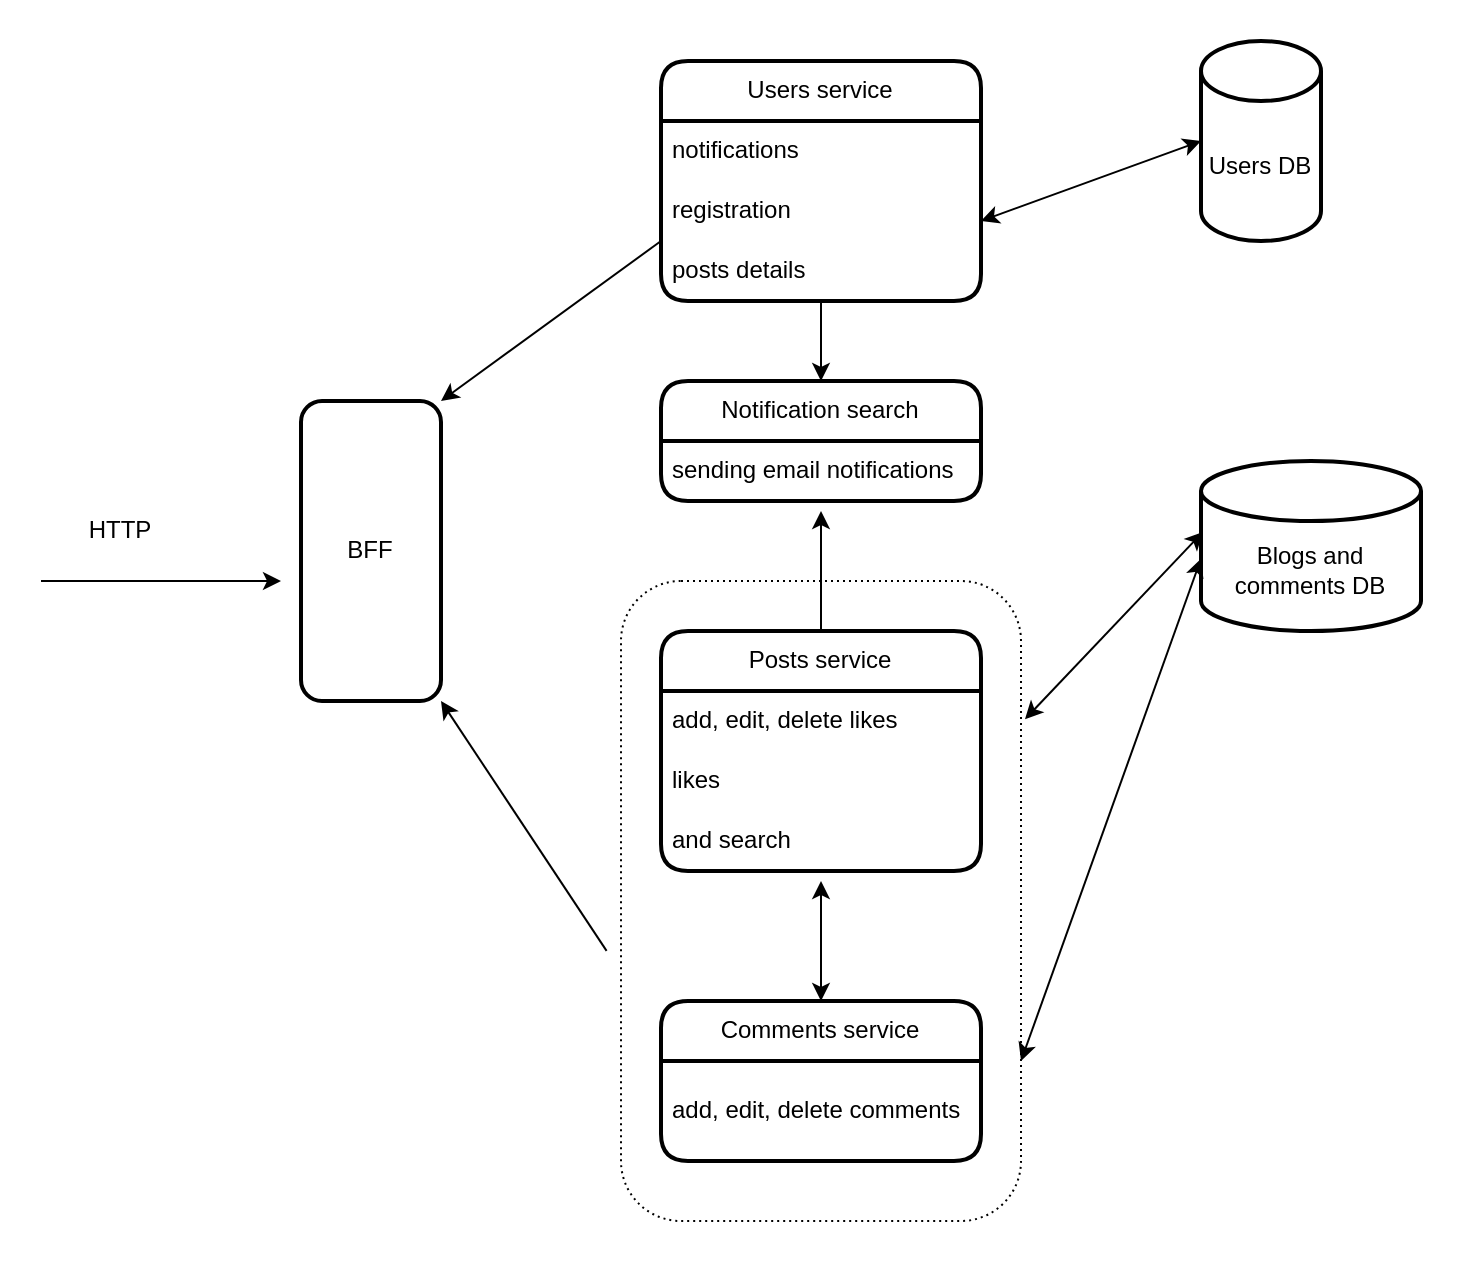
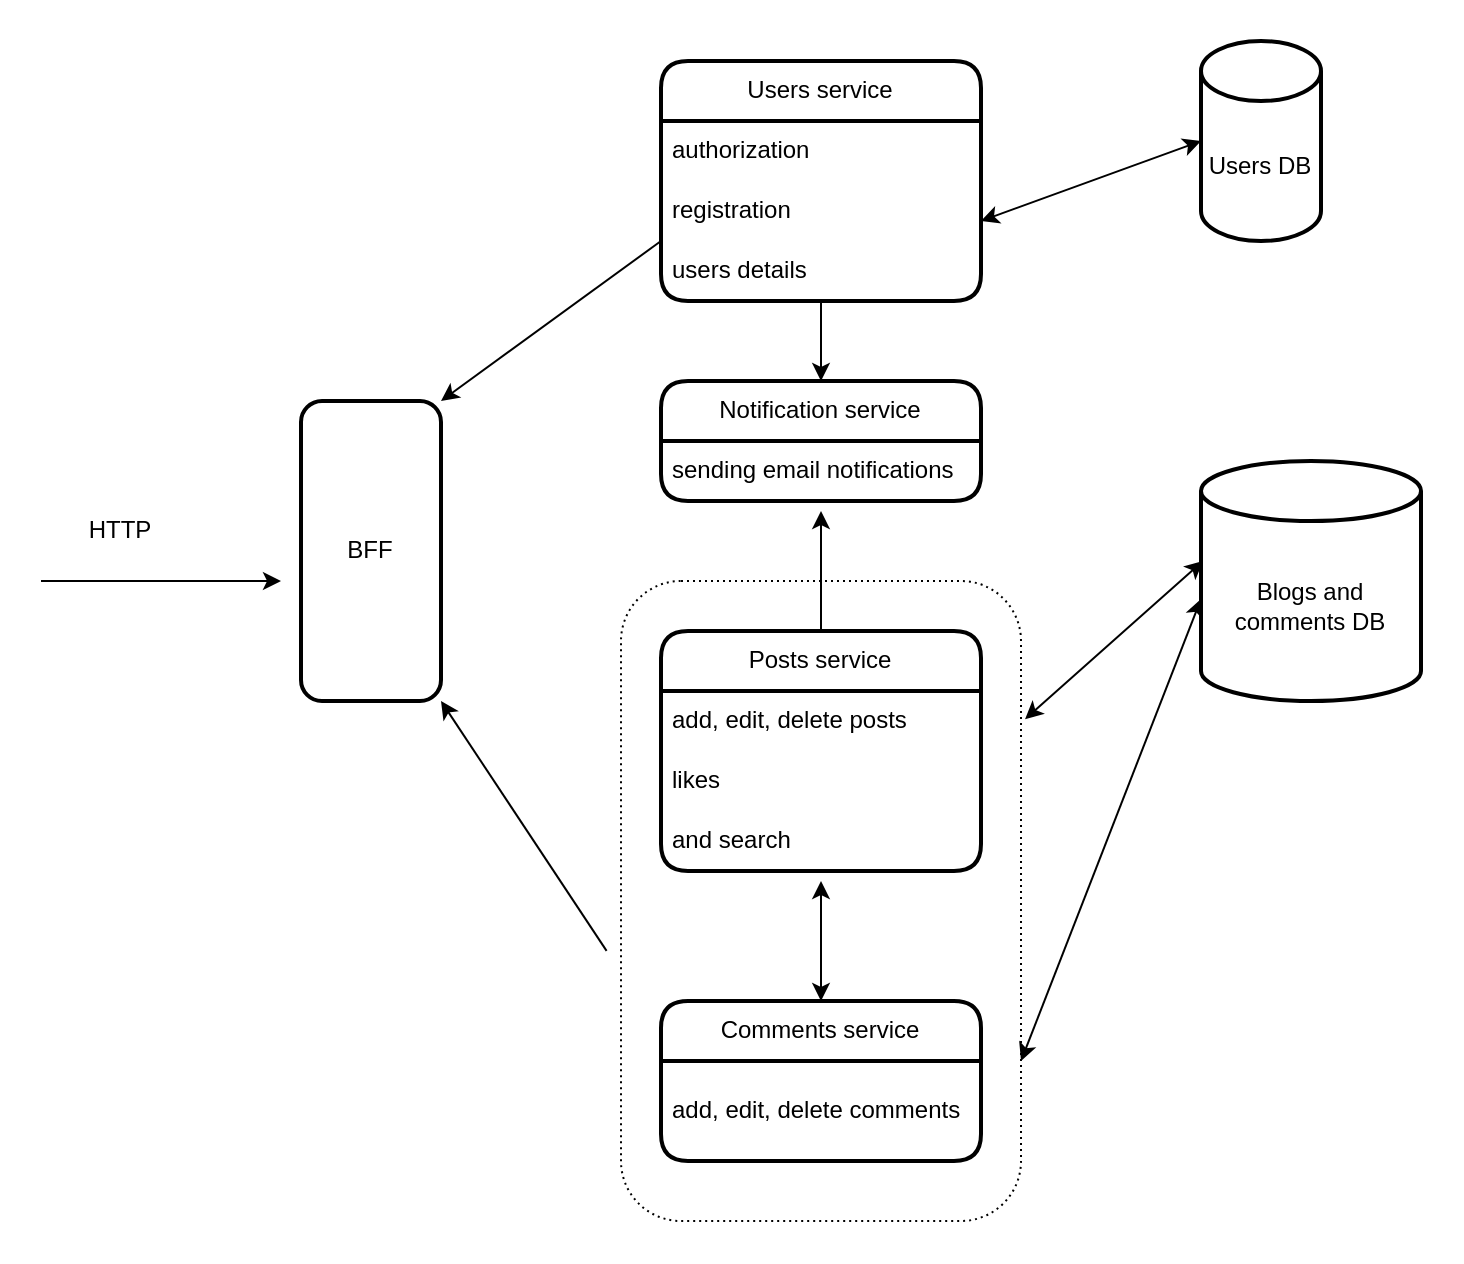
  <mxCell id="0" />
  <mxCell id="1" parent="0" />
  <mxCell id="2" value="Users DB" style="shape=cylinder3;whiteSpace=wrap;html=1;boundedLbl=1;backgroundOutline=1;size=15;strokeWidth=2;fillColor=none;" vertex="1" parent="1"><mxGeometry x="600" y="20" width="60" height="100" as="geometry" /></mxCell>
- <mxCell id="3" value="Blogs and comments DB" style="shape=cylinder3;whiteSpace=wrap;html=1;boundedLbl=1;backgroundOutline=1;size=15;strokeWidth=2;fillColor=none;" vertex="1" parent="1"><mxGeometry x="600" y="230" width="110" height="85" as="geometry" /></mxCell>
+ <mxCell id="3" value="Blogs and comments DB" style="shape=cylinder3;whiteSpace=wrap;html=1;boundedLbl=1;backgroundOutline=1;size=15;strokeWidth=2;fillColor=none;" vertex="1" parent="1"><mxGeometry x="600" y="230" width="110" height="120" as="geometry" /></mxCell>
  <mxCell id="4" value="" style="endArrow=classic;startArrow=classic;html=1;rounded=0;entryX=0;entryY=0.5;entryDx=0;entryDy=0;entryPerimeter=0;" edge="1" parent="1" target="2"><mxGeometry width="50" height="50" relative="1" as="geometry"><mxPoint x="490" y="110" as="sourcePoint" /><mxPoint x="510" y="150" as="targetPoint" /></mxGeometry></mxCell>
  <mxCell id="5" value="" style="endArrow=classic;startArrow=classic;html=1;rounded=0;exitX=1.01;exitY=0.216;exitDx=0;exitDy=0;entryX=0.009;entryY=0.417;entryDx=0;entryDy=0;entryPerimeter=0;exitPerimeter=0;" edge="1" parent="1" source="27" target="3"><mxGeometry width="50" height="50" relative="1" as="geometry"><mxPoint x="460" y="330" as="sourcePoint" /><mxPoint x="590" y="280" as="targetPoint" /></mxGeometry></mxCell>
  <mxCell id="6" value="" style="endArrow=classic;startArrow=classic;html=1;rounded=0;exitX=1;exitY=0.75;exitDx=0;exitDy=0;entryX=0;entryY=0.575;entryDx=0;entryDy=0;entryPerimeter=0;" edge="1" parent="1" source="27" target="3"><mxGeometry width="50" height="50" relative="1" as="geometry"><mxPoint x="460" y="450" as="sourcePoint" /><mxPoint x="590" y="300" as="targetPoint" /></mxGeometry></mxCell>
  <mxCell id="7" value="" style="endArrow=classic;startArrow=classic;html=1;rounded=0;entryX=0.5;entryY=1;entryDx=0;entryDy=0;" edge="1" parent="1"><mxGeometry width="50" height="50" relative="1" as="geometry"><mxPoint x="410" y="500" as="sourcePoint" /><mxPoint x="410" y="440" as="targetPoint" /></mxGeometry></mxCell>
  <mxCell id="8" value="" style="endArrow=classic;html=1;rounded=0;exitX=0.5;exitY=1;exitDx=0;exitDy=0;" edge="1" parent="1"><mxGeometry width="50" height="50" relative="1" as="geometry"><mxPoint x="410" y="150" as="sourcePoint" /><mxPoint x="410" y="190" as="targetPoint" /></mxGeometry></mxCell>
  <mxCell id="9" value="" style="endArrow=classic;html=1;rounded=0;exitX=0.5;exitY=0;exitDx=0;exitDy=0;entryX=0.5;entryY=1;entryDx=0;entryDy=0;" edge="1" parent="1"><mxGeometry width="50" height="50" relative="1" as="geometry"><mxPoint x="410" y="315" as="sourcePoint" /><mxPoint x="410" y="255" as="targetPoint" /></mxGeometry></mxCell>
  <mxCell id="10" value="BFF" style="rounded=1;whiteSpace=wrap;html=1;strokeWidth=2;fillColor=none;" vertex="1" parent="1"><mxGeometry x="150" y="200" width="70" height="150" as="geometry" /></mxCell>
  <mxCell id="11" value="" style="endArrow=classic;html=1;rounded=0;entryX=1;entryY=0;entryDx=0;entryDy=0;" edge="1" parent="1" target="10"><mxGeometry width="50" height="50" relative="1" as="geometry"><mxPoint x="330" y="120" as="sourcePoint" /><mxPoint x="270" y="90" as="targetPoint" /></mxGeometry></mxCell>
  <mxCell id="12" value="" style="endArrow=classic;html=1;rounded=0;entryX=1;entryY=1;entryDx=0;entryDy=0;exitX=-0.036;exitY=0.578;exitDx=0;exitDy=0;exitPerimeter=0;" edge="1" parent="1" source="27" target="10"><mxGeometry width="50" height="50" relative="1" as="geometry"><mxPoint x="340" y="130" as="sourcePoint" /><mxPoint x="230" y="210" as="targetPoint" /></mxGeometry></mxCell>
  <mxCell id="13" value="" style="endArrow=classic;html=1;rounded=0;" edge="1" parent="1"><mxGeometry width="50" height="50" relative="1" as="geometry"><mxPoint x="20" y="290" as="sourcePoint" /><mxPoint x="140" y="290" as="targetPoint" /></mxGeometry></mxCell>
  <mxCell id="14" value="HTTP" style="text;html=1;strokeColor=none;fillColor=none;align=center;verticalAlign=middle;whiteSpace=wrap;rounded=0;strokeWidth=2;" vertex="1" parent="1"><mxGeometry x="30" y="250" width="60" height="30" as="geometry" /></mxCell>
  <mxCell id="15" value="Comments service" style="swimlane;fontStyle=0;childLayout=stackLayout;horizontal=1;startSize=30;horizontalStack=0;resizeParent=1;resizeParentMax=0;resizeLast=0;collapsible=1;marginBottom=0;whiteSpace=wrap;html=1;strokeWidth=2;fillColor=none;rounded=1;swimlaneLine=1;" vertex="1" parent="1"><mxGeometry x="330" y="500" width="160" height="80" as="geometry"><mxRectangle x="670" y="410" width="140" height="30" as="alternateBounds" /></mxGeometry></mxCell>
  <mxCell id="16" value="add, edit, delete comments" style="text;strokeColor=none;fillColor=none;align=left;verticalAlign=middle;spacingLeft=4;spacingRight=4;overflow=hidden;points=[[0,0.5],[1,0.5]];portConstraint=eastwest;rotatable=0;whiteSpace=wrap;html=1;strokeWidth=2;rounded=1;" vertex="1" parent="15"><mxGeometry y="30" width="160" height="50" as="geometry" /></mxCell>
  <mxCell id="17" value="Posts service" style="swimlane;fontStyle=0;childLayout=stackLayout;horizontal=1;startSize=30;horizontalStack=0;resizeParent=1;resizeParentMax=0;resizeLast=0;collapsible=1;marginBottom=0;whiteSpace=wrap;html=1;rounded=1;strokeWidth=2;fillColor=none;" vertex="1" parent="1"><mxGeometry x="330" y="315" width="160" height="120" as="geometry" /></mxCell>
- <mxCell id="18" value="add, edit, delete likes" style="text;strokeColor=none;fillColor=none;align=left;verticalAlign=middle;spacingLeft=4;spacingRight=4;overflow=hidden;points=[[0,0.5],[1,0.5]];portConstraint=eastwest;rotatable=0;whiteSpace=wrap;html=1;rounded=1;strokeWidth=2;" vertex="1" parent="17"><mxGeometry y="30" width="160" height="30" as="geometry" /></mxCell>
+ <mxCell id="18" value="add, edit, delete posts" style="text;strokeColor=none;fillColor=none;align=left;verticalAlign=middle;spacingLeft=4;spacingRight=4;overflow=hidden;points=[[0,0.5],[1,0.5]];portConstraint=eastwest;rotatable=0;whiteSpace=wrap;html=1;rounded=1;strokeWidth=2;" vertex="1" parent="17"><mxGeometry y="30" width="160" height="30" as="geometry" /></mxCell>
  <mxCell id="19" value="likes" style="text;strokeColor=none;fillColor=none;align=left;verticalAlign=middle;spacingLeft=4;spacingRight=4;overflow=hidden;points=[[0,0.5],[1,0.5]];portConstraint=eastwest;rotatable=0;whiteSpace=wrap;html=1;rounded=1;strokeWidth=2;" vertex="1" parent="17"><mxGeometry y="60" width="160" height="30" as="geometry" /></mxCell>
  <mxCell id="20" value="and search" style="text;strokeColor=none;fillColor=none;align=left;verticalAlign=middle;spacingLeft=4;spacingRight=4;overflow=hidden;points=[[0,0.5],[1,0.5]];portConstraint=eastwest;rotatable=0;whiteSpace=wrap;html=1;rounded=1;strokeWidth=2;" vertex="1" parent="17"><mxGeometry y="90" width="160" height="30" as="geometry" /></mxCell>
- <mxCell id="21" value="Notification search" style="swimlane;fontStyle=0;childLayout=stackLayout;horizontal=1;startSize=30;horizontalStack=0;resizeParent=1;resizeParentMax=0;resizeLast=0;collapsible=1;marginBottom=0;whiteSpace=wrap;html=1;rounded=1;strokeWidth=2;fillColor=none;" vertex="1" parent="1"><mxGeometry x="330" y="190" width="160" height="60" as="geometry" /></mxCell>
+ <mxCell id="21" value="Notification service" style="swimlane;fontStyle=0;childLayout=stackLayout;horizontal=1;startSize=30;horizontalStack=0;resizeParent=1;resizeParentMax=0;resizeLast=0;collapsible=1;marginBottom=0;whiteSpace=wrap;html=1;rounded=1;strokeWidth=2;fillColor=none;" vertex="1" parent="1"><mxGeometry x="330" y="190" width="160" height="60" as="geometry" /></mxCell>
  <mxCell id="22" value="sending email notifications" style="text;strokeColor=none;fillColor=none;align=left;verticalAlign=middle;spacingLeft=4;spacingRight=4;overflow=hidden;points=[[0,0.5],[1,0.5]];portConstraint=eastwest;rotatable=0;whiteSpace=wrap;html=1;rounded=1;strokeWidth=2;" vertex="1" parent="21"><mxGeometry y="30" width="160" height="30" as="geometry" /></mxCell>
  <mxCell id="23" value="Users service" style="swimlane;fontStyle=0;childLayout=stackLayout;horizontal=1;startSize=30;horizontalStack=0;resizeParent=1;resizeParentMax=0;resizeLast=0;collapsible=1;marginBottom=0;whiteSpace=wrap;html=1;rounded=1;strokeWidth=2;fillColor=none;" vertex="1" parent="1"><mxGeometry x="330" y="30" width="160" height="120" as="geometry" /></mxCell>
- <mxCell id="24" value="notifications" style="text;strokeColor=none;fillColor=none;align=left;verticalAlign=middle;spacingLeft=4;spacingRight=4;overflow=hidden;points=[[0,0.5],[1,0.5]];portConstraint=eastwest;rotatable=0;whiteSpace=wrap;html=1;rounded=1;strokeWidth=2;" vertex="1" parent="23"><mxGeometry y="30" width="160" height="30" as="geometry" /></mxCell>
+ <mxCell id="24" value="authorization" style="text;strokeColor=none;fillColor=none;align=left;verticalAlign=middle;spacingLeft=4;spacingRight=4;overflow=hidden;points=[[0,0.5],[1,0.5]];portConstraint=eastwest;rotatable=0;whiteSpace=wrap;html=1;rounded=1;strokeWidth=2;" vertex="1" parent="23"><mxGeometry y="30" width="160" height="30" as="geometry" /></mxCell>
  <mxCell id="25" value="registration" style="text;strokeColor=none;fillColor=none;align=left;verticalAlign=middle;spacingLeft=4;spacingRight=4;overflow=hidden;points=[[0,0.5],[1,0.5]];portConstraint=eastwest;rotatable=0;whiteSpace=wrap;html=1;rounded=1;strokeWidth=2;" vertex="1" parent="23"><mxGeometry y="60" width="160" height="30" as="geometry" /></mxCell>
- <mxCell id="26" value="posts details" style="text;strokeColor=none;fillColor=none;align=left;verticalAlign=middle;spacingLeft=4;spacingRight=4;overflow=hidden;points=[[0,0.5],[1,0.5]];portConstraint=eastwest;rotatable=0;whiteSpace=wrap;html=1;rounded=1;strokeWidth=2;" vertex="1" parent="23"><mxGeometry y="90" width="160" height="30" as="geometry" /></mxCell>
+ <mxCell id="26" value="users details" style="text;strokeColor=none;fillColor=none;align=left;verticalAlign=middle;spacingLeft=4;spacingRight=4;overflow=hidden;points=[[0,0.5],[1,0.5]];portConstraint=eastwest;rotatable=0;whiteSpace=wrap;html=1;rounded=1;strokeWidth=2;" vertex="1" parent="23"><mxGeometry y="90" width="160" height="30" as="geometry" /></mxCell>
  <mxCell id="27" value="" style="rounded=1;whiteSpace=wrap;html=1;strokeWidth=1;fillColor=none;dashed=1;dashPattern=1 2;" vertex="1" parent="1"><mxGeometry x="310" y="290" width="200" height="320" as="geometry" /></mxCell>
